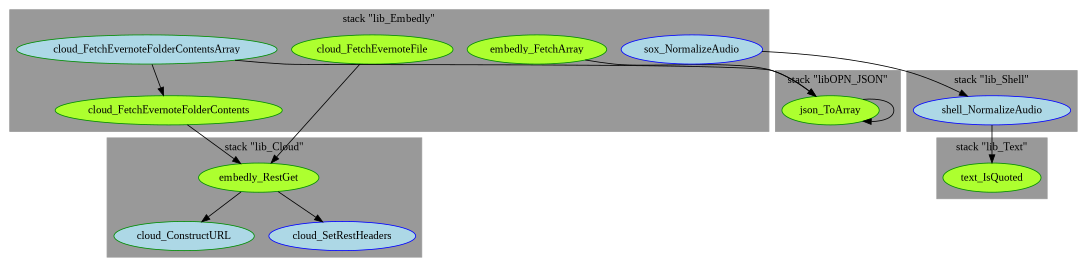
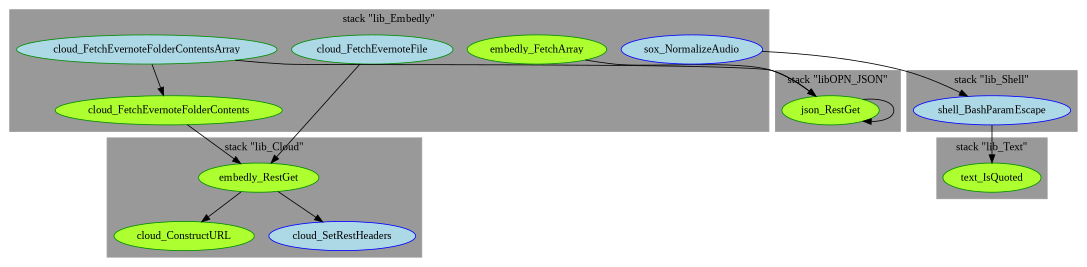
  digraph {
    clusterrank=true
    fontname="Liberation Serif"
    node [color=Green4 fillcolor=GreenYellow fontname="Liberation Serif" style=filled]
    edge [fontname="Liberation Serif"]
    n1 [label=cloud_FetchEvernoteFolderContents]
-   n2 [label=json_ToArray]
+   n2 [label=json_RestGet]
    n3 [label=embedly_RestGet]
-   n4 [label=cloud_FetchEvernoteFile]
+   n4 [fillcolor=LightBlue label=cloud_FetchEvernoteFile]
    n5 [fillcolor=LightBlue label=cloud_FetchEvernoteFolderContentsArray]
    n6 [label=text_IsQuoted]
-   n7 [fillcolor=LightBlue label=cloud_ConstructURL]
+   n7 [label=cloud_ConstructURL]
    n8 [label=embedly_FetchArray]
-   n9 [color=Blue fillcolor=LightBlue label=shell_NormalizeAudio]
+   n9 [color=Blue fillcolor=LightBlue label=shell_BashParamEscape]
    n10 [color=Blue fillcolor=LightBlue label=sox_NormalizeAudio]
    n11 [color=Blue fillcolor=LightBlue label=cloud_SetRestHeaders]
    subgraph sub_1 {
      n1
      n2
      n3
      n4
      n5
      n6
      n7
      n8
    }
    subgraph sub_2 {
      n9
      n10
      n11
    }
    subgraph cluster_3 {
      color=grey60
      fillcolor=grey60
      label="stack \"lib_Cloud\""
      style=filled
      n3
      n7
      n11
    }
    subgraph cluster_4 {
      color=grey60
      fillcolor=grey60
      label="stack \"lib_Embedly\""
      style=filled
      n1
      n4
      n5
      n8
      n10
    }
    subgraph cluster_5 {
      color=grey60
      fillcolor=grey60
      label="stack \"lib_Shell\""
      style=filled
      n9
    }
    subgraph cluster_6 {
      color=grey60
      fillcolor=grey60
      label="stack \"lib_Text\""
      style=filled
      n6
    }
    subgraph cluster_7 {
      color=grey60
      fillcolor=grey60
      label="stack \"libOPN_JSON\""
      style=filled
      n2
    }
    n1 -> n3
    n2 -> n2
    n3 -> n7
    n3 -> n11
    n4 -> n3
    n5 -> n1
    n5 -> n2
    n8 -> n2
    n9 -> n6
    n10 -> n9
  }
